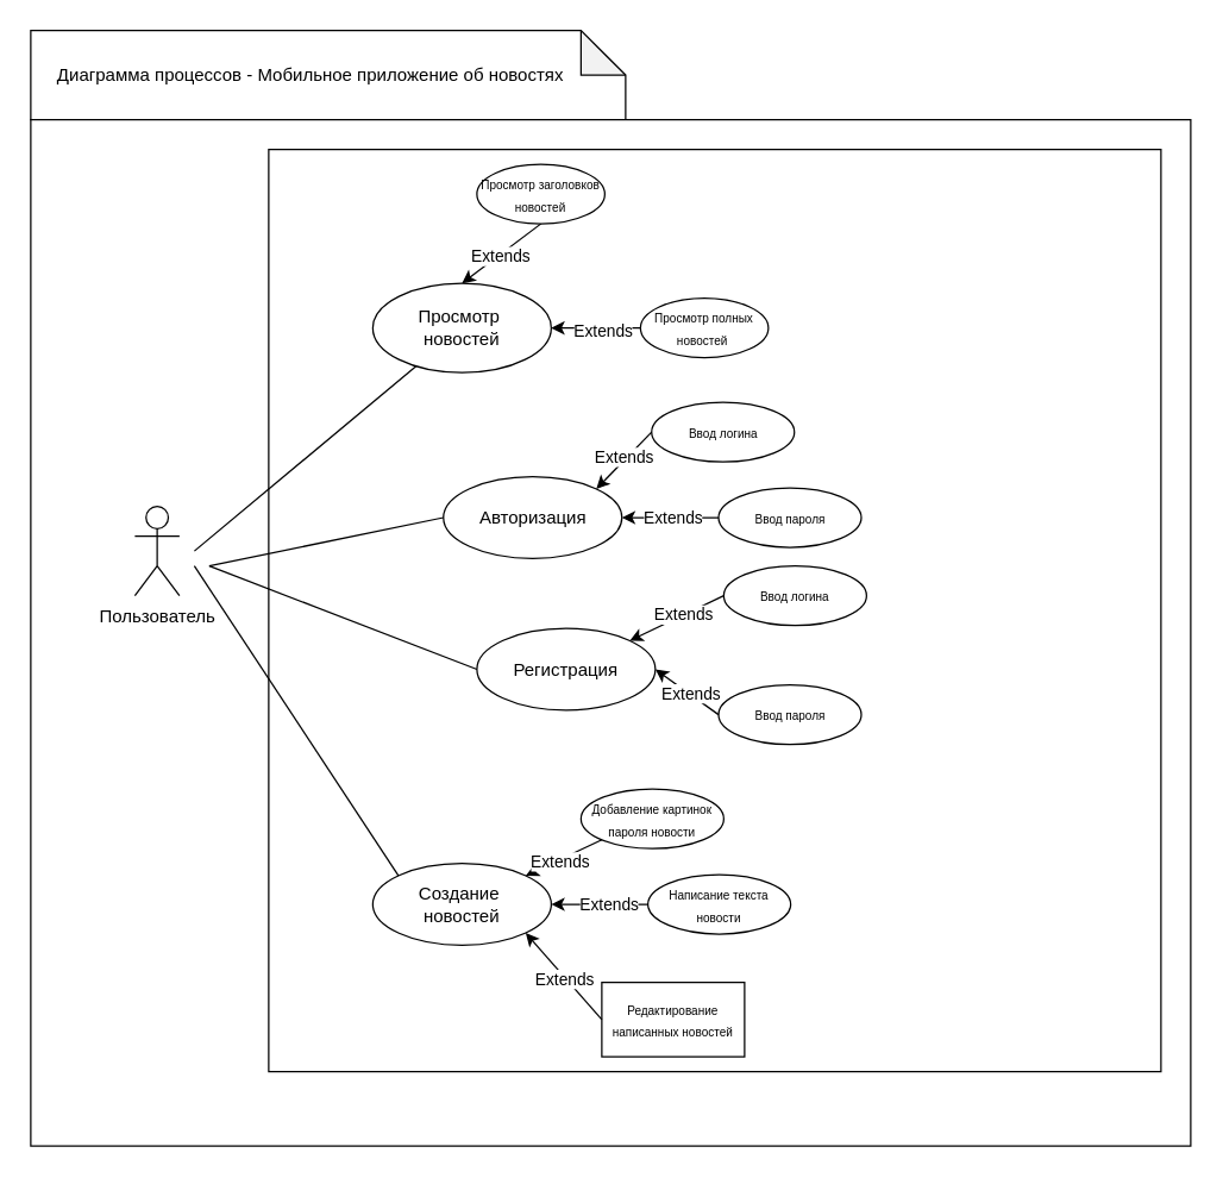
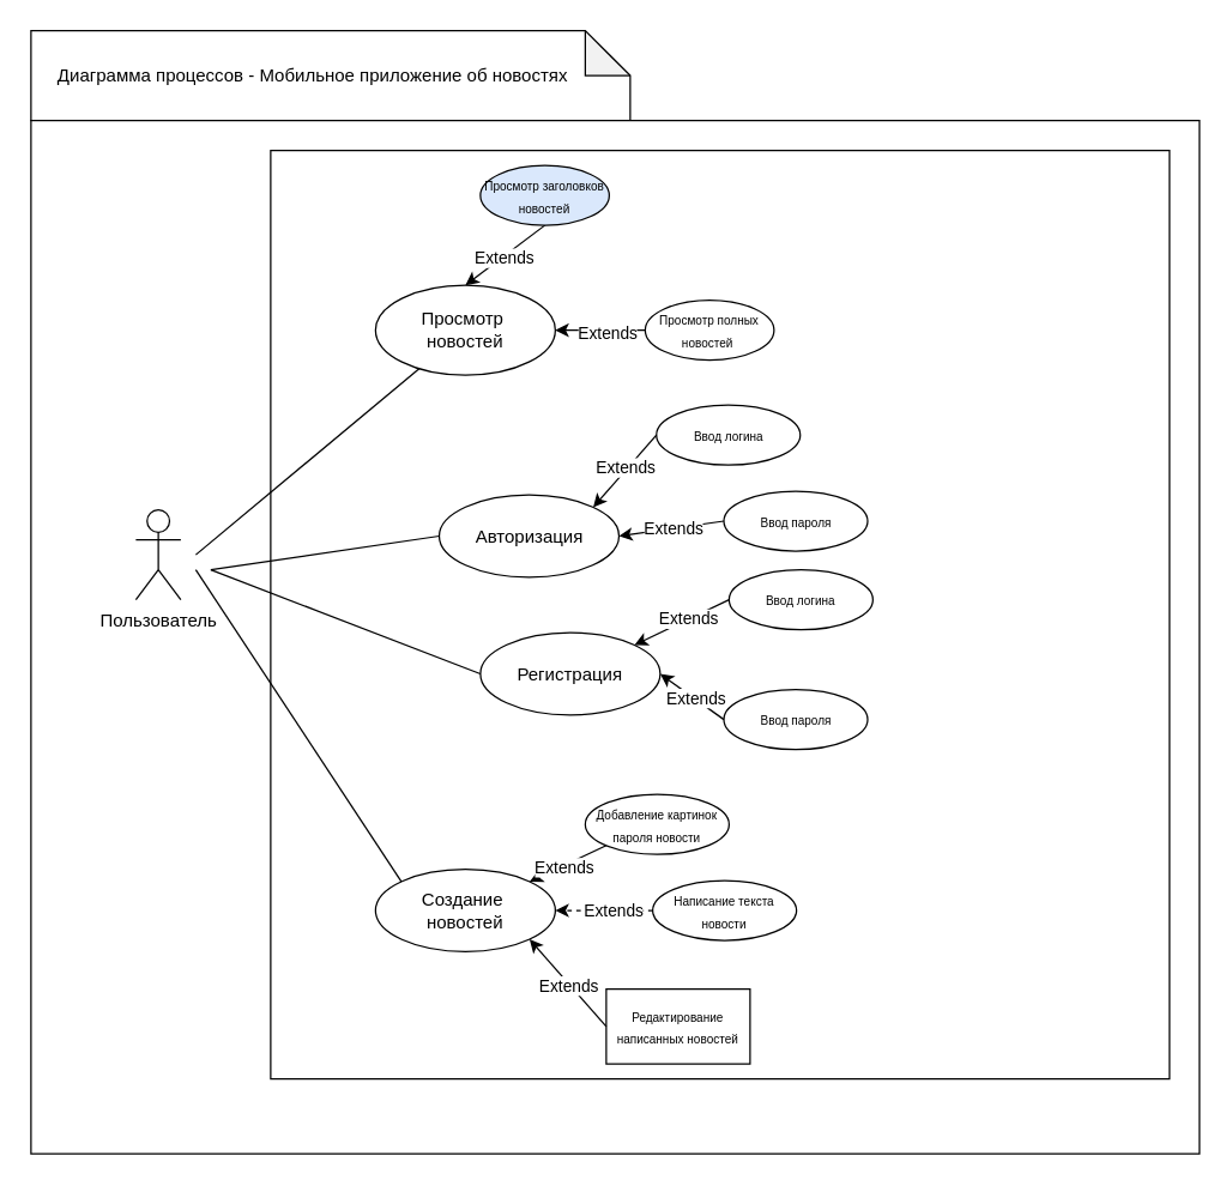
  <mxCell id="0" />
  <mxCell id="1" parent="0" />
  <mxCell id="2" value="" style="shape=note;whiteSpace=wrap;html=1;backgroundOutline=1;darkOpacity=0.05;" parent="1" vertex="1"><mxGeometry x="20" y="20" width="400" height="60" as="geometry" /></mxCell>
  <mxCell id="3" value="" style="rounded=0;whiteSpace=wrap;html=1;" parent="1" vertex="1"><mxGeometry x="20" y="80" width="780" height="690" as="geometry" /></mxCell>
  <mxCell id="4" value="" style="rounded=0;whiteSpace=wrap;html=1;" parent="1" vertex="1"><mxGeometry x="180" y="100" width="600" height="620" as="geometry" /></mxCell>
  <mxCell id="5" value="Пользователь" style="shape=umlActor;verticalLabelPosition=bottom;verticalAlign=top;html=1;outlineConnect=0;" parent="1" vertex="1"><mxGeometry x="90" y="340" width="30" height="60" as="geometry" /></mxCell>
  <mxCell id="6" value="Диаграмма процессов - Мобильное приложение об новостях&amp;nbsp;" style="text;html=1;align=center;verticalAlign=middle;whiteSpace=wrap;rounded=0;" parent="1" vertex="1"><mxGeometry x="30" y="35" width="360" height="30" as="geometry" /></mxCell>
  <mxCell id="7" value="Просмотр&amp;nbsp;&lt;div&gt;новостей&lt;/div&gt;" style="ellipse;whiteSpace=wrap;html=1;" parent="1" vertex="1"><mxGeometry x="250" y="190" width="120" height="60" as="geometry" /></mxCell>
  <mxCell id="8" value="Создание&amp;nbsp;&lt;div&gt;новостей&lt;/div&gt;" style="ellipse;whiteSpace=wrap;html=1;" parent="1" vertex="1"><mxGeometry x="250" y="580" width="120" height="55" as="geometry" /></mxCell>
- <mxCell id="9" value="&lt;font style=&quot;font-size: 8px;&quot;&gt;Просмотр заголовков новостей&lt;/font&gt;" style="ellipse;whiteSpace=wrap;html=1;" parent="1" vertex="1"><mxGeometry x="320" y="110" width="86" height="40" as="geometry" /></mxCell>
+ <mxCell id="9" value="&lt;font style=&quot;font-size: 8px;&quot;&gt;Просмотр заголовков новостей&lt;/font&gt;" style="ellipse;whiteSpace=wrap;html=1;fillColor=#dae8fc;" parent="1" vertex="1"><mxGeometry x="320" y="110" width="86" height="40" as="geometry" /></mxCell>
  <mxCell id="10" value="" style="endArrow=classic;html=1;rounded=0;exitX=0.5;exitY=1;exitDx=0;exitDy=0;entryX=0.5;entryY=0;entryDx=0;entryDy=0;" parent="1" source="9" target="7" edge="1"><mxGeometry width="50" height="50" relative="1" as="geometry"><mxPoint x="400" y="210" as="sourcePoint" /><mxPoint x="450" y="160" as="targetPoint" /></mxGeometry></mxCell>
  <mxCell id="11" value="Extends" style="edgeLabel;html=1;align=center;verticalAlign=middle;resizable=0;points=[];" parent="10" vertex="1" connectable="0"><mxGeometry x="0.069" relative="1" as="geometry"><mxPoint as="offset" /></mxGeometry></mxCell>
  <mxCell id="12" style="edgeStyle=orthogonalEdgeStyle;rounded=0;orthogonalLoop=1;jettySize=auto;html=1;entryX=1;entryY=0.5;entryDx=0;entryDy=0;" parent="1" source="14" target="7" edge="1"><mxGeometry relative="1" as="geometry" /></mxCell>
  <mxCell id="13" value="Extends" style="edgeLabel;html=1;align=center;verticalAlign=middle;resizable=0;points=[];" parent="12" vertex="1" connectable="0"><mxGeometry x="-0.144" y="1" relative="1" as="geometry"><mxPoint as="offset" /></mxGeometry></mxCell>
  <mxCell id="14" value="&lt;font style=&quot;font-size: 8px;&quot;&gt;Просмотр полных новостей&amp;nbsp;&lt;/font&gt;" style="ellipse;whiteSpace=wrap;html=1;" parent="1" vertex="1"><mxGeometry x="430" y="200" width="86" height="40" as="geometry" /></mxCell>
  <mxCell id="15" value="" style="endArrow=none;html=1;rounded=0;" parent="1" target="7" edge="1"><mxGeometry width="50" height="50" relative="1" as="geometry"><mxPoint x="130" y="370" as="sourcePoint" /><mxPoint x="180" y="320" as="targetPoint" /></mxGeometry></mxCell>
  <mxCell id="16" value="&lt;font style=&quot;font-size: 8px;&quot;&gt;Добавление картинок пароля новости&lt;/font&gt;" style="ellipse;whiteSpace=wrap;html=1;" parent="1" vertex="1"><mxGeometry x="390" y="530" width="96" height="40" as="geometry" /></mxCell>
  <mxCell id="17" value="" style="endArrow=classic;html=1;rounded=0;exitX=0;exitY=1;exitDx=0;exitDy=0;entryX=1;entryY=0;entryDx=0;entryDy=0;" parent="1" source="16" target="8" edge="1"><mxGeometry width="50" height="50" relative="1" as="geometry"><mxPoint x="430" y="510" as="sourcePoint" /><mxPoint x="480" y="460" as="targetPoint" /></mxGeometry></mxCell>
  <mxCell id="18" value="Extends" style="edgeLabel;html=1;align=center;verticalAlign=middle;resizable=0;points=[];" parent="17" vertex="1" connectable="0"><mxGeometry x="0.137" y="2" relative="1" as="geometry"><mxPoint y="-1" as="offset" /></mxGeometry></mxCell>
- <mxCell id="19" style="edgeStyle=orthogonalEdgeStyle;rounded=0;orthogonalLoop=1;jettySize=auto;html=1;entryX=1;entryY=0.5;entryDx=0;entryDy=0;" parent="1" source="21" target="8" edge="1"><mxGeometry relative="1" as="geometry" /></mxCell>
+ <mxCell id="19" style="edgeStyle=orthogonalEdgeStyle;rounded=0;orthogonalLoop=1;jettySize=auto;html=1;entryX=1;entryY=0.5;entryDx=0;entryDy=0;dashed=1;" parent="1" source="21" target="8" edge="1"><mxGeometry relative="1" as="geometry" /></mxCell>
  <mxCell id="20" value="Extends" style="edgeLabel;html=1;align=center;verticalAlign=middle;resizable=0;points=[];" parent="19" vertex="1" connectable="0"><mxGeometry x="-0.172" relative="1" as="geometry"><mxPoint as="offset" /></mxGeometry></mxCell>
  <mxCell id="21" value="&lt;font style=&quot;font-size: 8px;&quot;&gt;Написание текста новости&lt;/font&gt;" style="ellipse;whiteSpace=wrap;html=1;" parent="1" vertex="1"><mxGeometry x="435" y="587.5" width="96" height="40" as="geometry" /></mxCell>
  <mxCell id="22" value="" style="endArrow=none;html=1;rounded=0;entryX=0;entryY=0;entryDx=0;entryDy=0;" parent="1" target="8" edge="1"><mxGeometry width="50" height="50" relative="1" as="geometry"><mxPoint x="130" y="380" as="sourcePoint" /><mxPoint x="277.106" y="468.271" as="targetPoint" /></mxGeometry></mxCell>
  <mxCell id="23" value="&lt;span style=&quot;font-size: 8px;&quot;&gt;Редактирование написанных новостей&lt;/span&gt;" style="whiteSpace=wrap;html=1;rounded=0;" parent="1" vertex="1"><mxGeometry x="404" y="660" width="96" height="50" as="geometry" /></mxCell>
  <mxCell id="24" value="" style="endArrow=classic;html=1;rounded=0;exitX=0;exitY=0.5;exitDx=0;exitDy=0;entryX=1;entryY=1;entryDx=0;entryDy=0;" parent="1" source="23" target="8" edge="1"><mxGeometry width="50" height="50" relative="1" as="geometry"><mxPoint x="360" y="620" as="sourcePoint" /><mxPoint x="410" y="570" as="targetPoint" /></mxGeometry></mxCell>
  <mxCell id="25" value="Extends" style="edgeLabel;html=1;align=center;verticalAlign=middle;resizable=0;points=[];" parent="24" vertex="1" connectable="0"><mxGeometry x="-0.039" y="1" relative="1" as="geometry"><mxPoint as="offset" /></mxGeometry></mxCell>
- <mxCell id="26" value="Авторизация" style="ellipse;whiteSpace=wrap;html=1;" vertex="1" parent="1"><mxGeometry x="297.5" y="320" width="120" height="55" as="geometry" /></mxCell>
+ <mxCell id="26" value="Авторизация" style="ellipse;whiteSpace=wrap;html=1;" vertex="1" parent="1"><mxGeometry x="292.5" y="330" width="120" height="55" as="geometry" /></mxCell>
  <mxCell id="27" value="&lt;font style=&quot;font-size: 8px;&quot;&gt;Ввод логина&lt;/font&gt;" style="ellipse;whiteSpace=wrap;html=1;" vertex="1" parent="1"><mxGeometry x="437.5" y="270" width="96" height="40" as="geometry" /></mxCell>
  <mxCell id="28" value="&lt;font style=&quot;font-size: 8px;&quot;&gt;Ввод пароля&lt;/font&gt;" style="ellipse;whiteSpace=wrap;html=1;" vertex="1" parent="1"><mxGeometry x="482.5" y="327.5" width="96" height="40" as="geometry" /></mxCell>
  <mxCell id="29" value="" style="endArrow=classic;html=1;rounded=0;exitX=0;exitY=0.5;exitDx=0;exitDy=0;entryX=1;entryY=0;entryDx=0;entryDy=0;" edge="1" parent="1" source="27" target="26"><mxGeometry width="50" height="50" relative="1" as="geometry"><mxPoint x="420" y="450" as="sourcePoint" /><mxPoint x="470" y="400" as="targetPoint" /></mxGeometry></mxCell>
  <mxCell id="30" value="Extends" style="edgeLabel;html=1;align=center;verticalAlign=middle;resizable=0;points=[];" vertex="1" connectable="0" parent="29"><mxGeometry x="-0.073" y="-2" relative="1" as="geometry"><mxPoint as="offset" /></mxGeometry></mxCell>
  <mxCell id="31" value="" style="endArrow=classic;html=1;rounded=0;entryX=1;entryY=0.5;entryDx=0;entryDy=0;exitX=0;exitY=0.5;exitDx=0;exitDy=0;" edge="1" parent="1" source="28" target="26"><mxGeometry width="50" height="50" relative="1" as="geometry"><mxPoint x="420" y="470" as="sourcePoint" /><mxPoint x="470" y="420" as="targetPoint" /></mxGeometry></mxCell>
  <mxCell id="32" value="Extends" style="edgeLabel;html=1;align=center;verticalAlign=middle;resizable=0;points=[];" vertex="1" connectable="0" parent="31"><mxGeometry x="-0.045" relative="1" as="geometry"><mxPoint as="offset" /></mxGeometry></mxCell>
  <mxCell id="33" value="" style="endArrow=none;html=1;rounded=0;entryX=0;entryY=0.5;entryDx=0;entryDy=0;" edge="1" parent="1" target="26"><mxGeometry width="50" height="50" relative="1" as="geometry"><mxPoint x="140" y="380" as="sourcePoint" /><mxPoint x="190" y="330" as="targetPoint" /></mxGeometry></mxCell>
  <mxCell id="34" value="Регистрация" style="ellipse;whiteSpace=wrap;html=1;" vertex="1" parent="1"><mxGeometry x="320" y="422" width="120" height="55" as="geometry" /></mxCell>
  <mxCell id="35" value="&lt;font style=&quot;font-size: 8px;&quot;&gt;Ввод логина&lt;/font&gt;" style="ellipse;whiteSpace=wrap;html=1;" vertex="1" parent="1"><mxGeometry x="486" y="380" width="96" height="40" as="geometry" /></mxCell>
  <mxCell id="36" value="&lt;font style=&quot;font-size: 8px;&quot;&gt;Ввод пароля&lt;/font&gt;" style="ellipse;whiteSpace=wrap;html=1;" vertex="1" parent="1"><mxGeometry x="482.5" y="460" width="96" height="40" as="geometry" /></mxCell>
  <mxCell id="37" value="" style="endArrow=classic;html=1;rounded=0;entryX=1;entryY=0;entryDx=0;entryDy=0;exitX=0;exitY=0.5;exitDx=0;exitDy=0;" edge="1" parent="1" source="35" target="34"><mxGeometry width="50" height="50" relative="1" as="geometry"><mxPoint x="410" y="540" as="sourcePoint" /><mxPoint x="460" y="490" as="targetPoint" /></mxGeometry></mxCell>
  <mxCell id="38" value="Extends" style="edgeLabel;html=1;align=center;verticalAlign=middle;resizable=0;points=[];" vertex="1" connectable="0" parent="37"><mxGeometry x="-0.143" y="-1" relative="1" as="geometry"><mxPoint as="offset" /></mxGeometry></mxCell>
  <mxCell id="39" value="" style="endArrow=classic;html=1;rounded=0;entryX=1;entryY=0.5;entryDx=0;entryDy=0;exitX=0;exitY=0.5;exitDx=0;exitDy=0;" edge="1" parent="1" source="36" target="34"><mxGeometry width="50" height="50" relative="1" as="geometry"><mxPoint x="390" y="520" as="sourcePoint" /><mxPoint x="440" y="470" as="targetPoint" /></mxGeometry></mxCell>
  <mxCell id="40" value="Extends" style="edgeLabel;html=1;align=center;verticalAlign=middle;resizable=0;points=[];" vertex="1" connectable="0" parent="39"><mxGeometry x="-0.08" y="-1" relative="1" as="geometry"><mxPoint as="offset" /></mxGeometry></mxCell>
  <mxCell id="41" value="" style="endArrow=none;html=1;rounded=0;entryX=0;entryY=0.5;entryDx=0;entryDy=0;" edge="1" parent="1" target="34"><mxGeometry width="50" height="50" relative="1" as="geometry"><mxPoint x="140" y="380" as="sourcePoint" /><mxPoint x="190" y="330" as="targetPoint" /></mxGeometry></mxCell>
